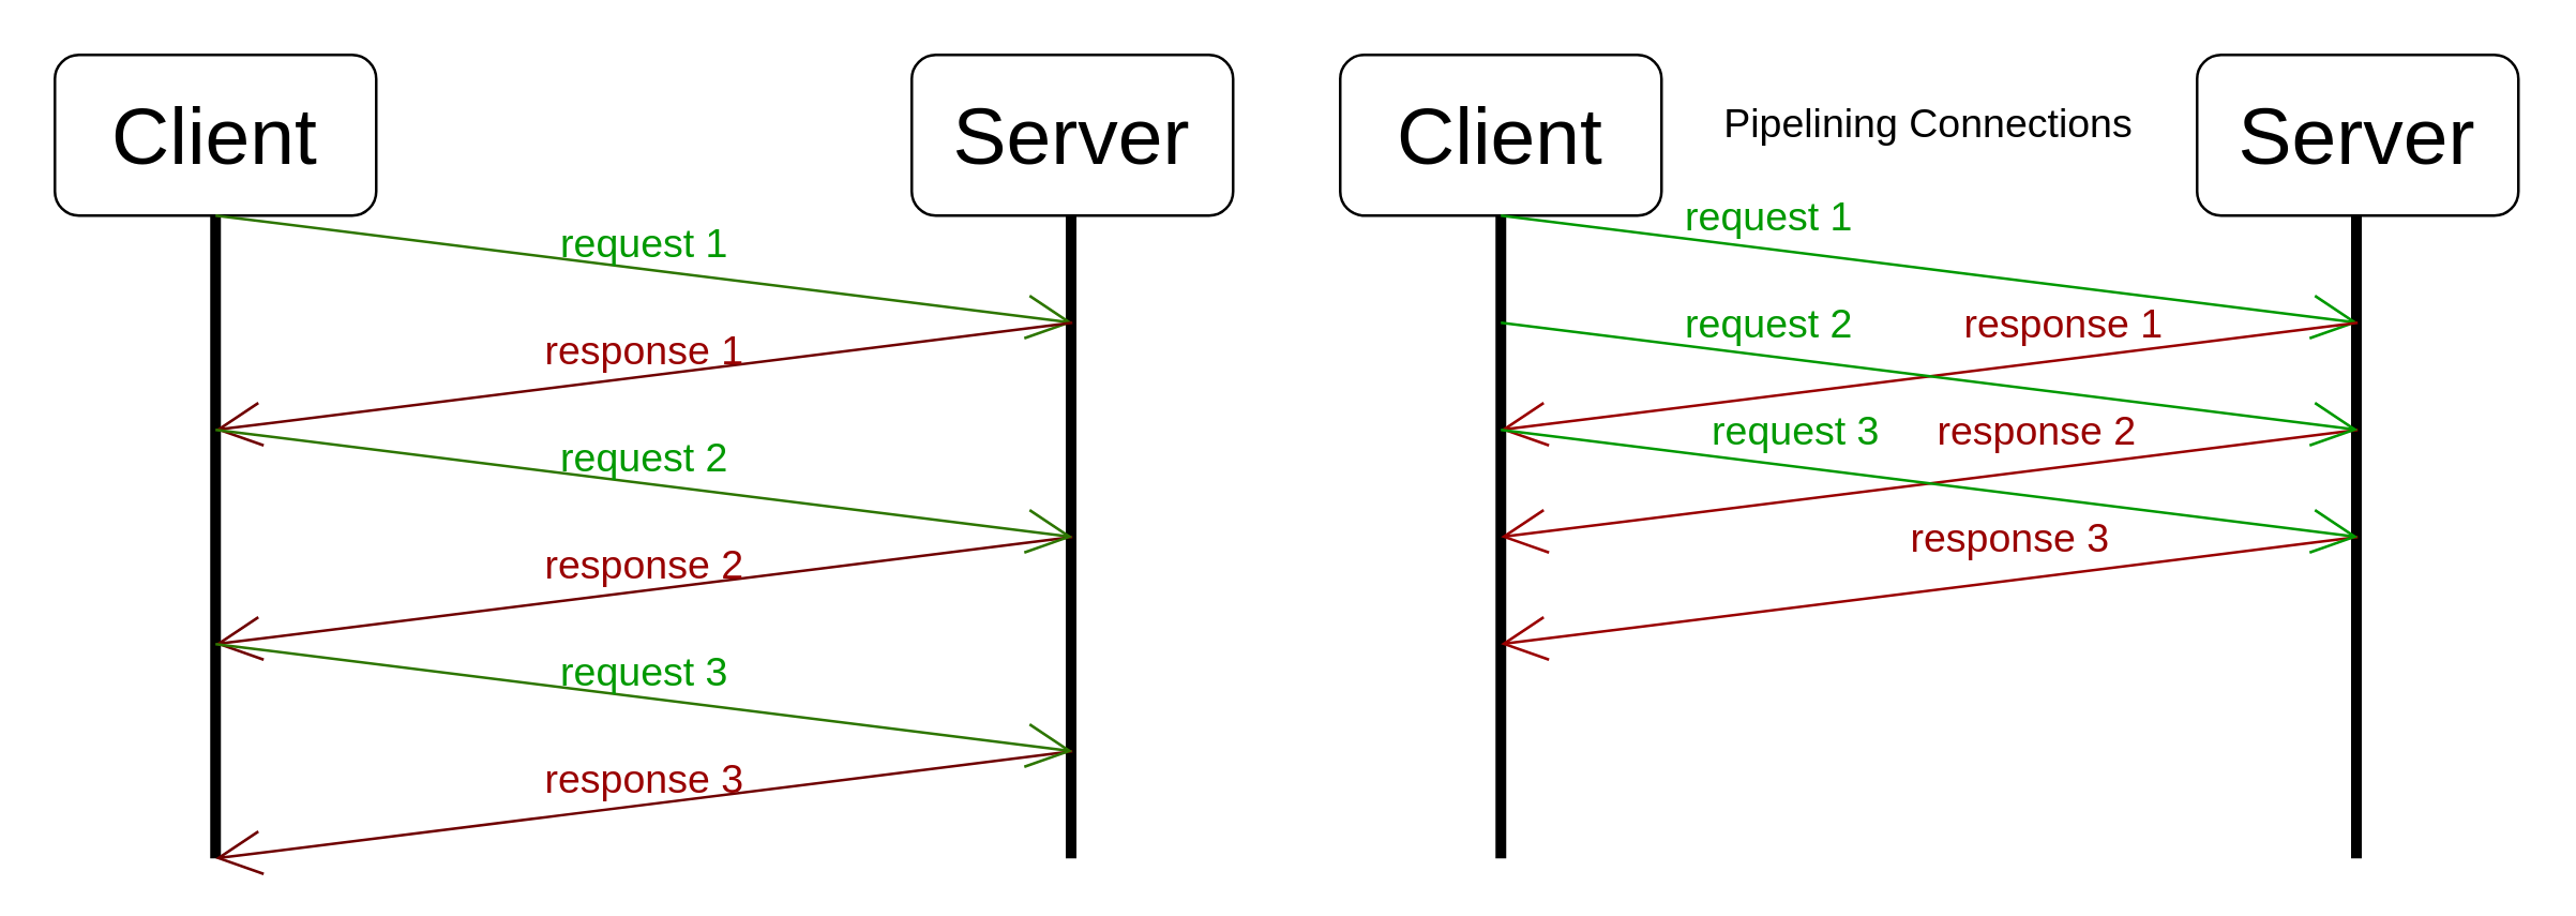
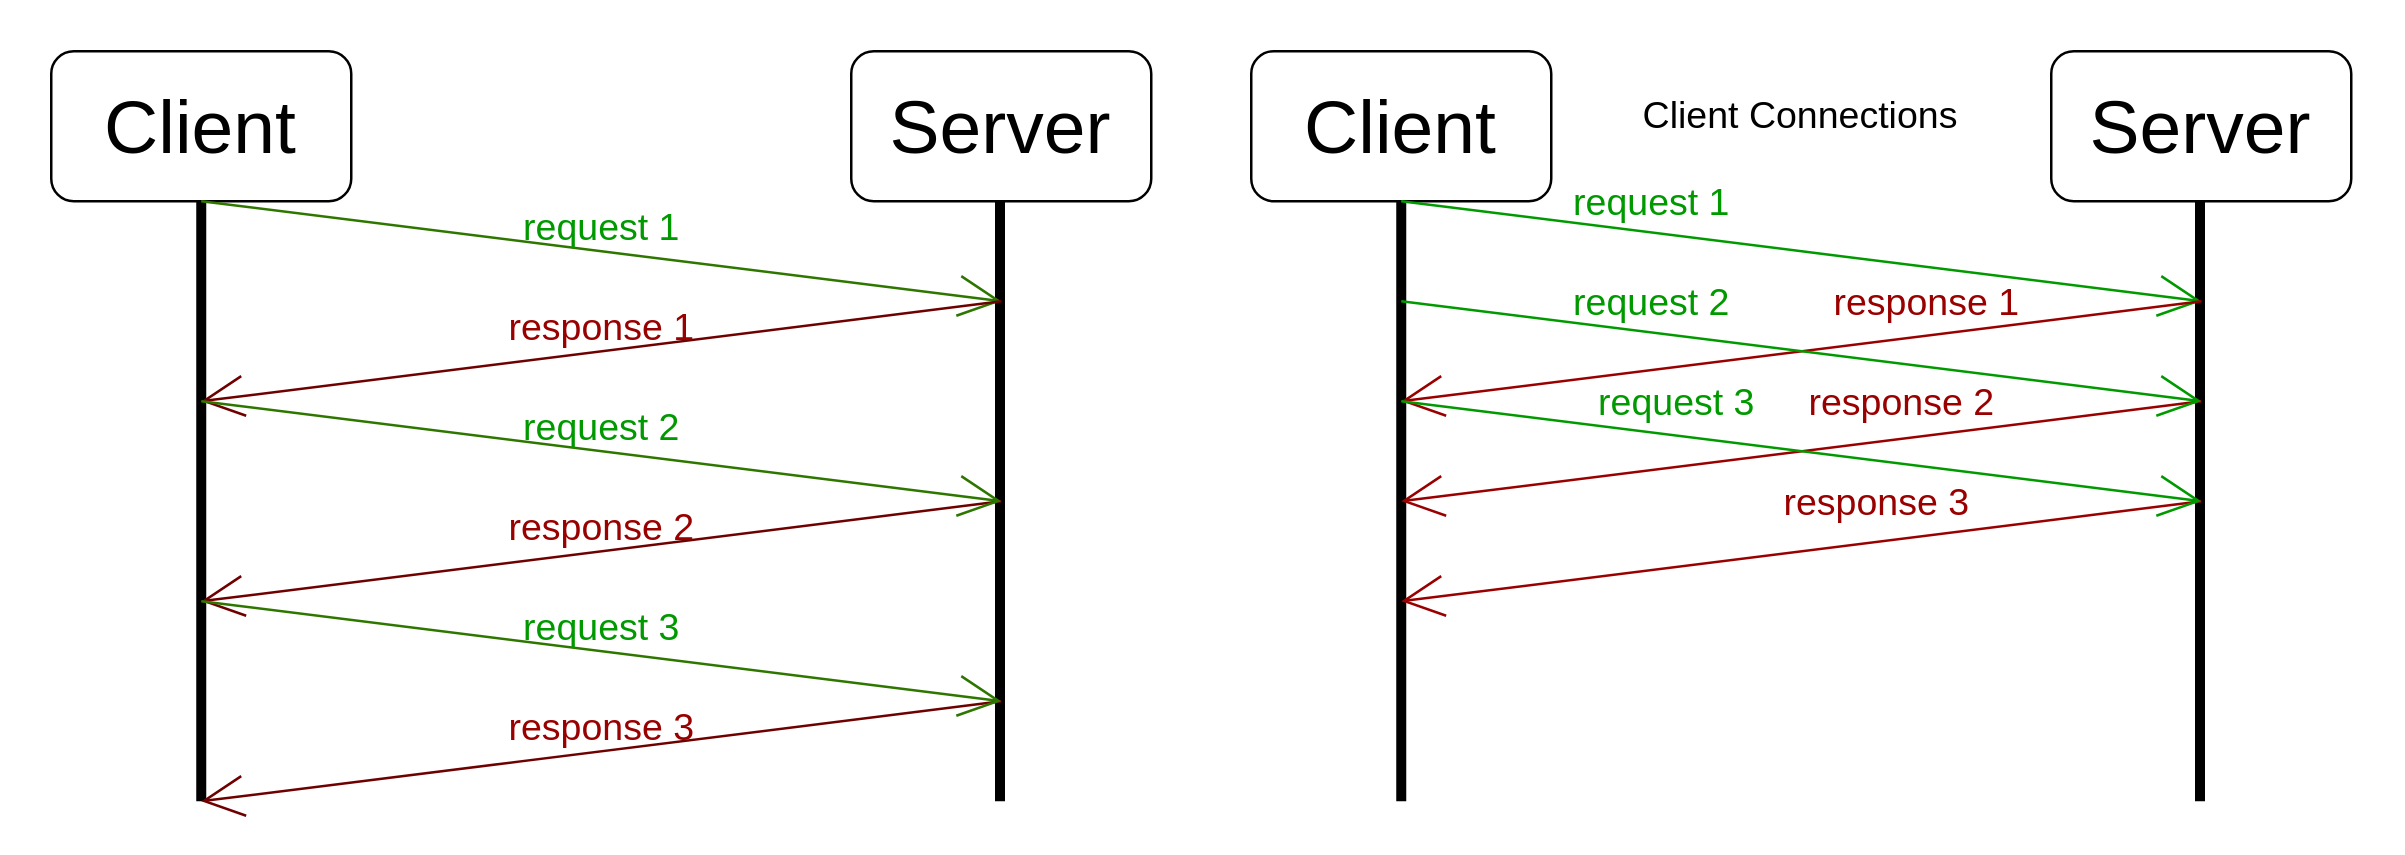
  <mxCell id="0" />
  <mxCell id="1" parent="0" />
  <mxCell id="2" value="Client" style="rounded=1;whiteSpace=wrap;html=1;fontSize=30;" vertex="1" parent="1"><mxGeometry x="20" y="20" width="120" height="60" as="geometry" /></mxCell>
  <mxCell id="3" value="Server" style="rounded=1;whiteSpace=wrap;html=1;fontSize=30;" vertex="1" parent="1"><mxGeometry x="340" y="20" width="120" height="60" as="geometry" /></mxCell>
  <mxCell id="4" value="" style="endArrow=none;html=1;fontSize=30;entryX=0.5;entryY=1;entryDx=0;entryDy=0;strokeWidth=4;" edge="1" parent="1" target="2"><mxGeometry width="50" height="50" relative="1" as="geometry"><mxPoint x="80" y="320" as="sourcePoint" /><mxPoint x="150" y="220" as="targetPoint" /></mxGeometry></mxCell>
  <mxCell id="5" value="" style="endArrow=none;html=1;fontSize=30;entryX=0.5;entryY=1;entryDx=0;entryDy=0;strokeWidth=4;" edge="1" parent="1"><mxGeometry width="50" height="50" relative="1" as="geometry"><mxPoint x="399.5" y="320" as="sourcePoint" /><mxPoint x="399.5" y="80" as="targetPoint" /></mxGeometry></mxCell>
  <mxCell id="6" value="request 1" style="endArrow=open;html=1;fontSize=15;strokeWidth=1;endFill=0;endSize=15;labelBackgroundColor=none;fillColor=#60a917;strokeColor=#2D7600;fontColor=#009900;" edge="1" parent="1"><mxGeometry x="-0.008" y="10" width="50" height="50" relative="1" as="geometry"><mxPoint x="80" y="80" as="sourcePoint" /><mxPoint x="400" y="120" as="targetPoint" /><mxPoint as="offset" /></mxGeometry></mxCell>
  <mxCell id="7" value="response 1" style="endArrow=open;html=1;fontSize=15;strokeWidth=1;endFill=0;endSize=15;labelBackgroundColor=none;fillColor=#a20025;strokeColor=#6F0000;fontColor=#990000;" edge="1" parent="1"><mxGeometry x="-0.008" y="-10" width="50" height="50" relative="1" as="geometry"><mxPoint x="400" y="120" as="sourcePoint" /><mxPoint x="80" y="160" as="targetPoint" /><mxPoint as="offset" /></mxGeometry></mxCell>
  <mxCell id="8" value="response 2" style="endArrow=open;html=1;fontSize=15;strokeWidth=1;endFill=0;endSize=15;labelBackgroundColor=none;fillColor=#a20025;strokeColor=#6F0000;fontColor=#990000;" edge="1" parent="1"><mxGeometry x="-0.008" y="-10" width="50" height="50" relative="1" as="geometry"><mxPoint x="400" y="200" as="sourcePoint" /><mxPoint x="80" y="240" as="targetPoint" /><mxPoint as="offset" /></mxGeometry></mxCell>
  <mxCell id="9" value="response 3" style="endArrow=open;html=1;fontSize=15;strokeWidth=1;endFill=0;endSize=15;labelBackgroundColor=none;fillColor=#a20025;strokeColor=#6F0000;fontColor=#990000;" edge="1" parent="1"><mxGeometry x="-0.008" y="-10" width="50" height="50" relative="1" as="geometry"><mxPoint x="400" y="280" as="sourcePoint" /><mxPoint x="80" y="320" as="targetPoint" /><mxPoint as="offset" /></mxGeometry></mxCell>
  <mxCell id="10" value="request 2" style="endArrow=open;html=1;fontSize=15;strokeWidth=1;endFill=0;endSize=15;labelBackgroundColor=none;fillColor=#60a917;strokeColor=#2D7600;fontColor=#009900;" edge="1" parent="1"><mxGeometry x="-0.008" y="10" width="50" height="50" relative="1" as="geometry"><mxPoint x="80" y="160" as="sourcePoint" /><mxPoint x="400" y="200" as="targetPoint" /><mxPoint as="offset" /></mxGeometry></mxCell>
  <mxCell id="11" value="request 3" style="endArrow=open;html=1;fontSize=15;strokeWidth=1;endFill=0;endSize=15;labelBackgroundColor=none;fillColor=#60a917;strokeColor=#2D7600;fontColor=#009900;" edge="1" parent="1"><mxGeometry x="-0.008" y="10" width="50" height="50" relative="1" as="geometry"><mxPoint x="80" y="240" as="sourcePoint" /><mxPoint x="400" y="280" as="targetPoint" /><mxPoint as="offset" /></mxGeometry></mxCell>
  <mxCell id="12" value="Client" style="rounded=1;whiteSpace=wrap;html=1;fontSize=30;" vertex="1" parent="1"><mxGeometry x="500" y="20" width="120" height="60" as="geometry" /></mxCell>
  <mxCell id="13" value="Server" style="rounded=1;whiteSpace=wrap;html=1;fontSize=30;" vertex="1" parent="1"><mxGeometry x="820" y="20" width="120" height="60" as="geometry" /></mxCell>
  <mxCell id="14" value="" style="endArrow=none;html=1;fontSize=30;entryX=0.5;entryY=1;entryDx=0;entryDy=0;strokeWidth=4;" edge="1" parent="1" target="12"><mxGeometry width="50" height="50" relative="1" as="geometry"><mxPoint x="560" y="320" as="sourcePoint" /><mxPoint x="630" y="220" as="targetPoint" /></mxGeometry></mxCell>
  <mxCell id="15" value="" style="endArrow=none;html=1;fontSize=30;entryX=0.5;entryY=1;entryDx=0;entryDy=0;strokeWidth=4;" edge="1" parent="1"><mxGeometry width="50" height="50" relative="1" as="geometry"><mxPoint x="879.5" y="320" as="sourcePoint" /><mxPoint x="879.5" y="80" as="targetPoint" /></mxGeometry></mxCell>
  <mxCell id="16" value="request 1" style="endArrow=open;html=1;fontSize=15;strokeWidth=1;endFill=0;endSize=15;labelBackgroundColor=none;fontColor=#009900;strokeColor=#009900;" edge="1" parent="1"><mxGeometry x="-0.385" y="12" width="50" height="50" relative="1" as="geometry"><mxPoint x="560" y="80" as="sourcePoint" /><mxPoint x="880" y="120" as="targetPoint" /><mxPoint as="offset" /></mxGeometry></mxCell>
  <mxCell id="17" value="response 1" style="endArrow=open;html=1;fontSize=15;strokeWidth=1;endFill=0;endSize=15;labelBackgroundColor=none;strokeColor=#990000;fontColor=#990000;" edge="1" parent="1"><mxGeometry x="-0.323" y="-14" width="50" height="50" relative="1" as="geometry"><mxPoint x="880" y="120" as="sourcePoint" /><mxPoint x="560" y="160" as="targetPoint" /><mxPoint as="offset" /></mxGeometry></mxCell>
  <mxCell id="18" value="response 2" style="endArrow=open;html=1;fontSize=15;strokeWidth=1;endFill=0;endSize=15;labelBackgroundColor=none;strokeColor=#990000;fontColor=#990000;" edge="1" parent="1"><mxGeometry x="-0.262" y="-15" width="50" height="50" relative="1" as="geometry"><mxPoint x="880" y="160" as="sourcePoint" /><mxPoint x="560" y="200" as="targetPoint" /><mxPoint as="offset" /></mxGeometry></mxCell>
  <mxCell id="19" value="response 3" style="endArrow=open;html=1;fontSize=15;strokeWidth=1;endFill=0;endSize=15;labelBackgroundColor=none;strokeColor=#990000;fontColor=#990000;" edge="1" parent="1"><mxGeometry x="-0.2" y="-16" width="50" height="50" relative="1" as="geometry"><mxPoint x="880" y="200" as="sourcePoint" /><mxPoint x="560" y="240" as="targetPoint" /><mxPoint as="offset" /></mxGeometry></mxCell>
  <mxCell id="20" value="request 2" style="endArrow=open;html=1;fontSize=15;strokeWidth=1;endFill=0;endSize=15;labelBackgroundColor=none;fontColor=#009900;strokeColor=#009900;" edge="1" parent="1"><mxGeometry x="-0.385" y="12" width="50" height="50" relative="1" as="geometry"><mxPoint x="560" y="120" as="sourcePoint" /><mxPoint x="880" y="160" as="targetPoint" /><mxPoint as="offset" /></mxGeometry></mxCell>
  <mxCell id="21" value="request 3" style="endArrow=open;html=1;fontSize=15;strokeWidth=1;endFill=0;endSize=15;labelBackgroundColor=none;fontColor=#009900;strokeColor=#009900;" edge="1" parent="1"><mxGeometry x="-0.323" y="14" width="50" height="50" relative="1" as="geometry"><mxPoint x="560" y="160" as="sourcePoint" /><mxPoint x="880" y="200" as="targetPoint" /><mxPoint as="offset" /></mxGeometry></mxCell>
- <mxCell id="22" value="Pipelining Connections" style="text;html=1;strokeColor=none;fillColor=none;align=center;verticalAlign=middle;whiteSpace=wrap;rounded=0;fontSize=15;fontColor=#000000;" vertex="1" parent="1"><mxGeometry x="630" y="30" width="180" height="30" as="geometry" /></mxCell>
+ <mxCell id="22" value="Client Connections" style="text;html=1;strokeColor=none;fillColor=none;align=center;verticalAlign=middle;whiteSpace=wrap;rounded=0;fontSize=15;fontColor=#000000;" vertex="1" parent="1"><mxGeometry x="630" y="30" width="180" height="30" as="geometry" /></mxCell>
